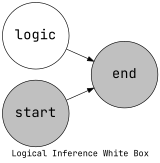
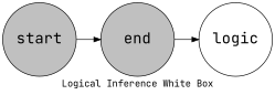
  digraph {
    bgcolor=white
    fontname="JetBrains Mono"
    label="Logical Inference White Box"
    rankdir=LR
    node [fillcolor=gray fixedsize=true fontname="JetBrains Mono" fontsize=22 shape=circle style=filled fontcolor=black]
    edge [fontname="JetBrains Mono"]
    n1 [height=1.5 label=end width=1.5 fontcolor=""]
    n2 [fillcolor=white height=1.5 label=logic width=1.5]
    n3 [height=1.5 label=start width=1.5]
-   n2 -> n1
+   n1 -> n2
    n3 -> n1
  }
